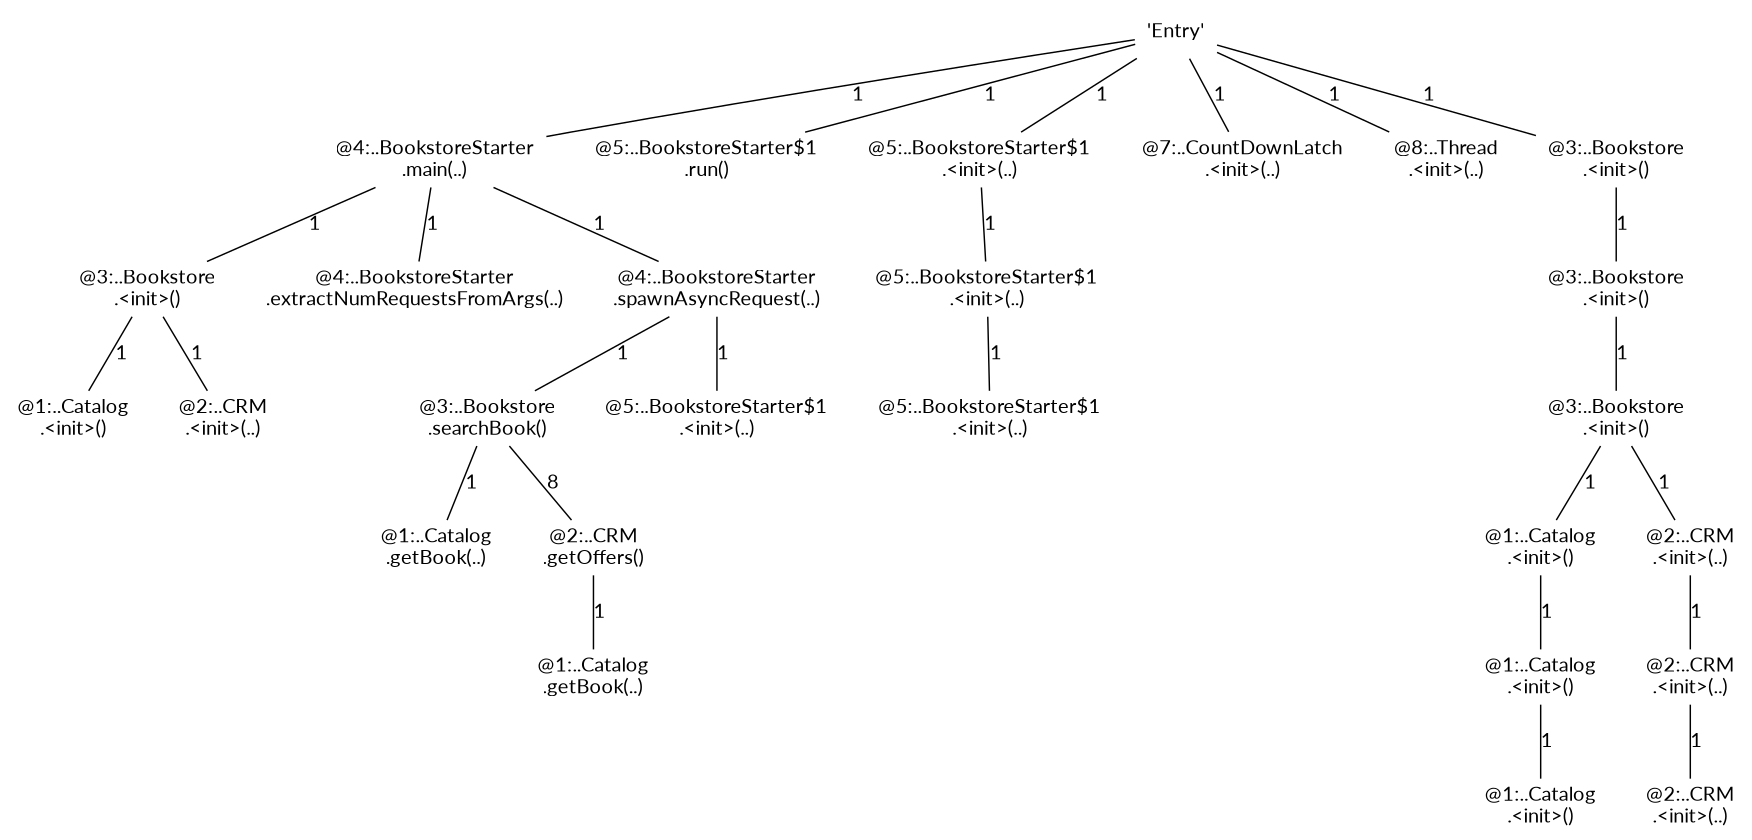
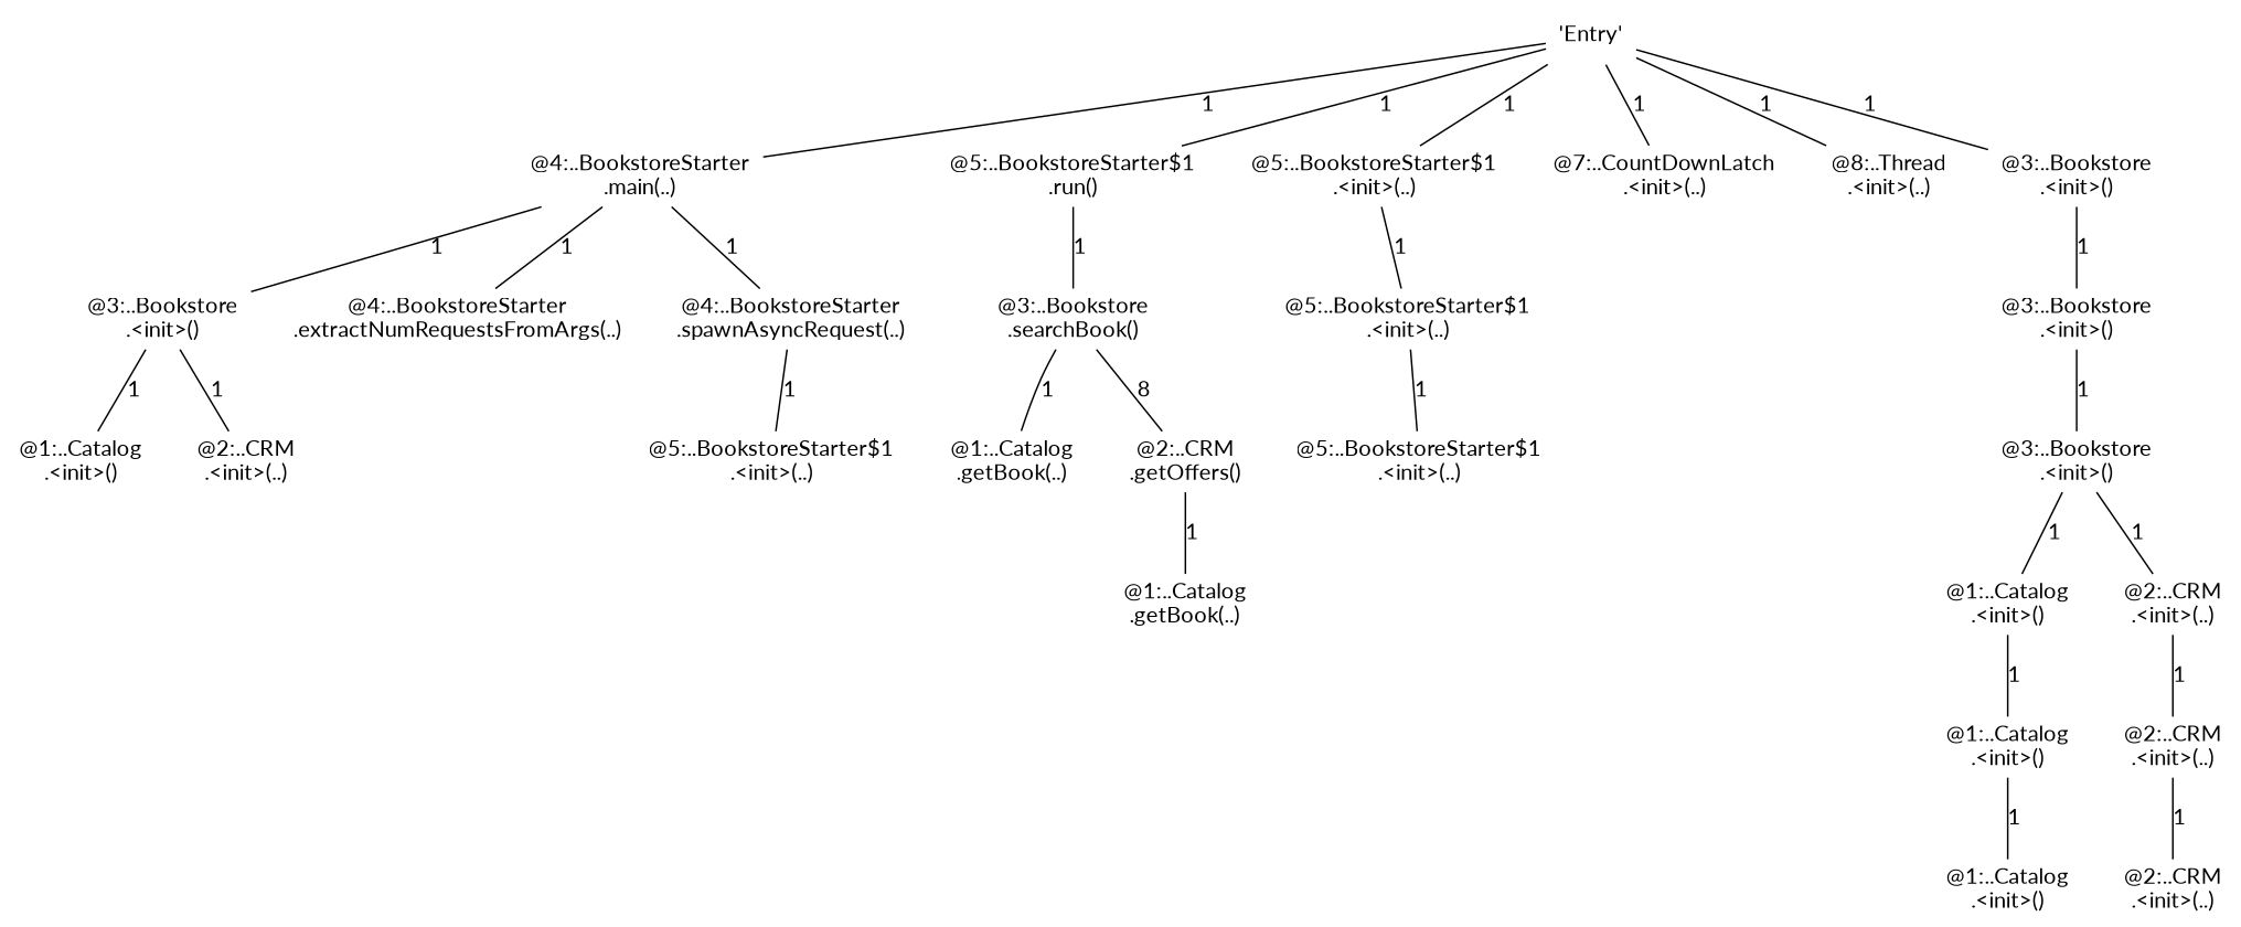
  digraph {
    fontname=Lato
    node [fontname=Lato shape=none]
    edge [arrowhead=none fontname=Lato style=solid]
    n1 [label="'Entry'"]
    n2 [label="@4:..BookstoreStarter\n.main(..)"]
    n3 [label="@5:..BookstoreStarter$1\n.run()"]
    n4 [label="@5:..BookstoreStarter$1\n.<init>(..)"]
    n5 [label="@7:..CountDownLatch\n.<init>(..)"]
    n6 [label="@8:..Thread\n.<init>(..)"]
    n7 [label="@3:..Bookstore\n.<init>()"]
    n8 [label="@3:..Bookstore\n.<init>()"]
    n9 [label="@4:..BookstoreStarter\n.extractNumRequestsFromArgs(..)"]
    n10 [label="@4:..BookstoreStarter\n.spawnAsyncRequest(..)"]
    n11 [label="@3:..Bookstore\n.searchBook()"]
    n12 [label="@5:..BookstoreStarter$1\n.<init>(..)"]
    n13 [label="@3:..Bookstore\n.<init>()"]
    n14 [label="@1:..Catalog\n.<init>()"]
    n15 [label="@2:..CRM\n.<init>(..)"]
    n16 [label="@5:..BookstoreStarter$1\n.<init>(..)"]
    n17 [label="@1:..Catalog\n.getBook(..)"]
    n18 [label="@2:..CRM\n.getOffers()"]
    n19 [label="@1:..Catalog\n.getBook(..)"]
    n20 [label="@5:..BookstoreStarter$1\n.<init>(..)"]
    n21 [label="@3:..Bookstore\n.<init>()"]
    n22 [label="@1:..Catalog\n.<init>()"]
    n23 [label="@2:..CRM\n.<init>(..)"]
    n24 [label="@1:..Catalog\n.<init>()"]
    n25 [label="@2:..CRM\n.<init>(..)"]
    n26 [label="@1:..Catalog\n.<init>()"]
    n27 [label="@2:..CRM\n.<init>(..)"]
    n1 -> n2 [label=1]
    n1 -> n3 [label=1]
    n1 -> n4 [label=1]
    n1 -> n5 [label=1]
    n1 -> n6 [label=1]
    n1 -> n7 [label=1]
    n2 -> n8 [label=1]
    n2 -> n9 [label=1]
    n2 -> n10 [label=1]
-   n10 -> n11 [label=1]
+   n3 -> n11 [label=1]
    n4 -> n12 [label=1]
    n7 -> n13 [label=1]
    n8 -> n14 [label=1]
    n8 -> n15 [label=1]
    n10 -> n16 [label=1]
    n11 -> n17 [label=1]
    n11 -> n18 [label=8]
    n12 -> n20 [label=1]
    n13 -> n21 [label=1]
    n18 -> n19 [label=1]
    n21 -> n22 [label=1]
    n21 -> n23 [label=1]
    n22 -> n24 [label=1]
    n23 -> n25 [label=1]
    n24 -> n26 [label=1]
    n25 -> n27 [label=1]
  }
